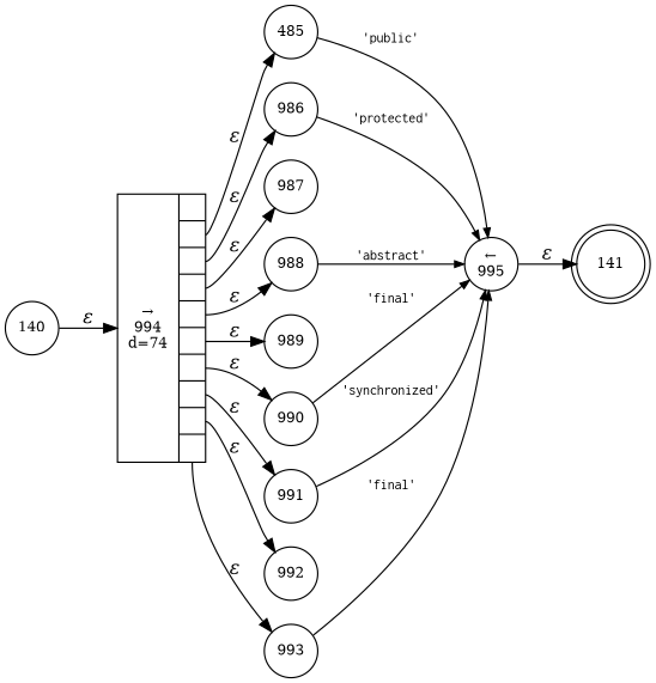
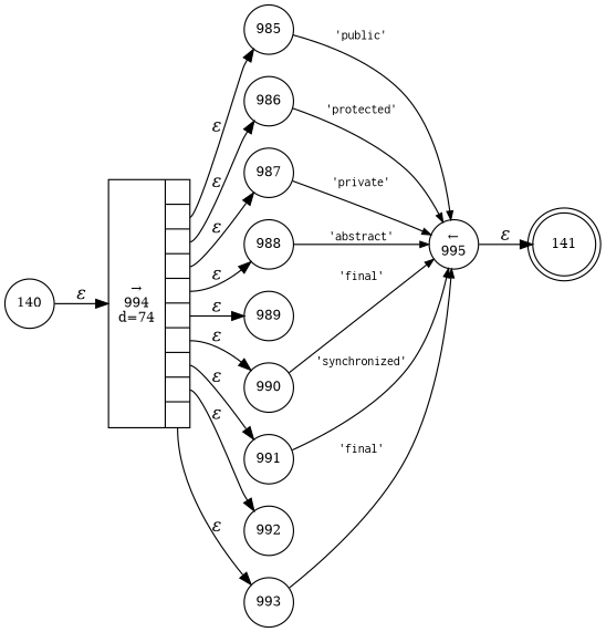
  digraph {
    rankdir=LR
    node [fixedsize=true fontsize=11 shape=circle peripheries=1]
    edge [fontname="Times-Italic"]
    n1 [label=141 shape=doublecircle width=.6 peripheries=""]
    n2 [label=992 width=.55]
    n3 [label="&larr;\n995" width=.55]
    n4 [label=993 width=.55]
    n5 [fixedsize=false label="{&rarr;\n994\nd=74|{<p0>|<p1>|<p2>|<p3>|<p4>|<p5>|<p6>|<p7>|<p8>|<p9>}}" shape=record]
-   n6 [label=485 width=.55]
+   n6 [label=985 width=.55]
    n7 [label=986 width=.55]
    n8 [label=987 width=.55]
    n9 [label=988 width=.55]
    n10 [label=989 width=.55]
    n11 [label=990 width=.55]
    n12 [label=991 width=.55]
    n13 [label=140 width=.55]
    n3 -> n1 [label="&epsilon;"]
    n4 -> n3 [arrowhead=normal arrowsize=.7 fontname=Courier fontsize=11 label="'final'"]
    n5 -> n2 [label="&epsilon;" tailport=p8]
    n5 -> n4 [label="&epsilon;" tailport=p9]
    n5 -> n6 [label="&epsilon;" tailport=p1]
    n5 -> n7 [label="&epsilon;" tailport=p2]
    n5 -> n8 [label="&epsilon;" tailport=p3]
    n5 -> n9 [label="&epsilon;" tailport=p4]
    n5 -> n10 [label="&epsilon;" tailport=p5]
    n5 -> n11 [label="&epsilon;" tailport=p6]
    n5 -> n12 [label="&epsilon;" tailport=p7]
    n6 -> n3 [arrowhead=normal arrowsize=.7 fontname=Courier fontsize=11 label="'public'"]
    n7 -> n3 [arrowhead=normal arrowsize=.7 fontname=Courier fontsize=11 label="'protected'"]
+   n8 -> n3 [arrowhead=normal arrowsize=.7 fontname=Courier fontsize=11 label="'private'"]
    n9 -> n3 [arrowhead=normal arrowsize=.7 fontname=Courier fontsize=11 label="'abstract'"]
    n11 -> n3 [arrowhead=normal arrowsize=.7 fontname=Courier fontsize=11 label="'final'"]
    n12 -> n3 [arrowhead=normal arrowsize=.7 fontname=Courier fontsize=11 label="'synchronized'"]
    n13 -> n5 [label="&epsilon;"]
  }
